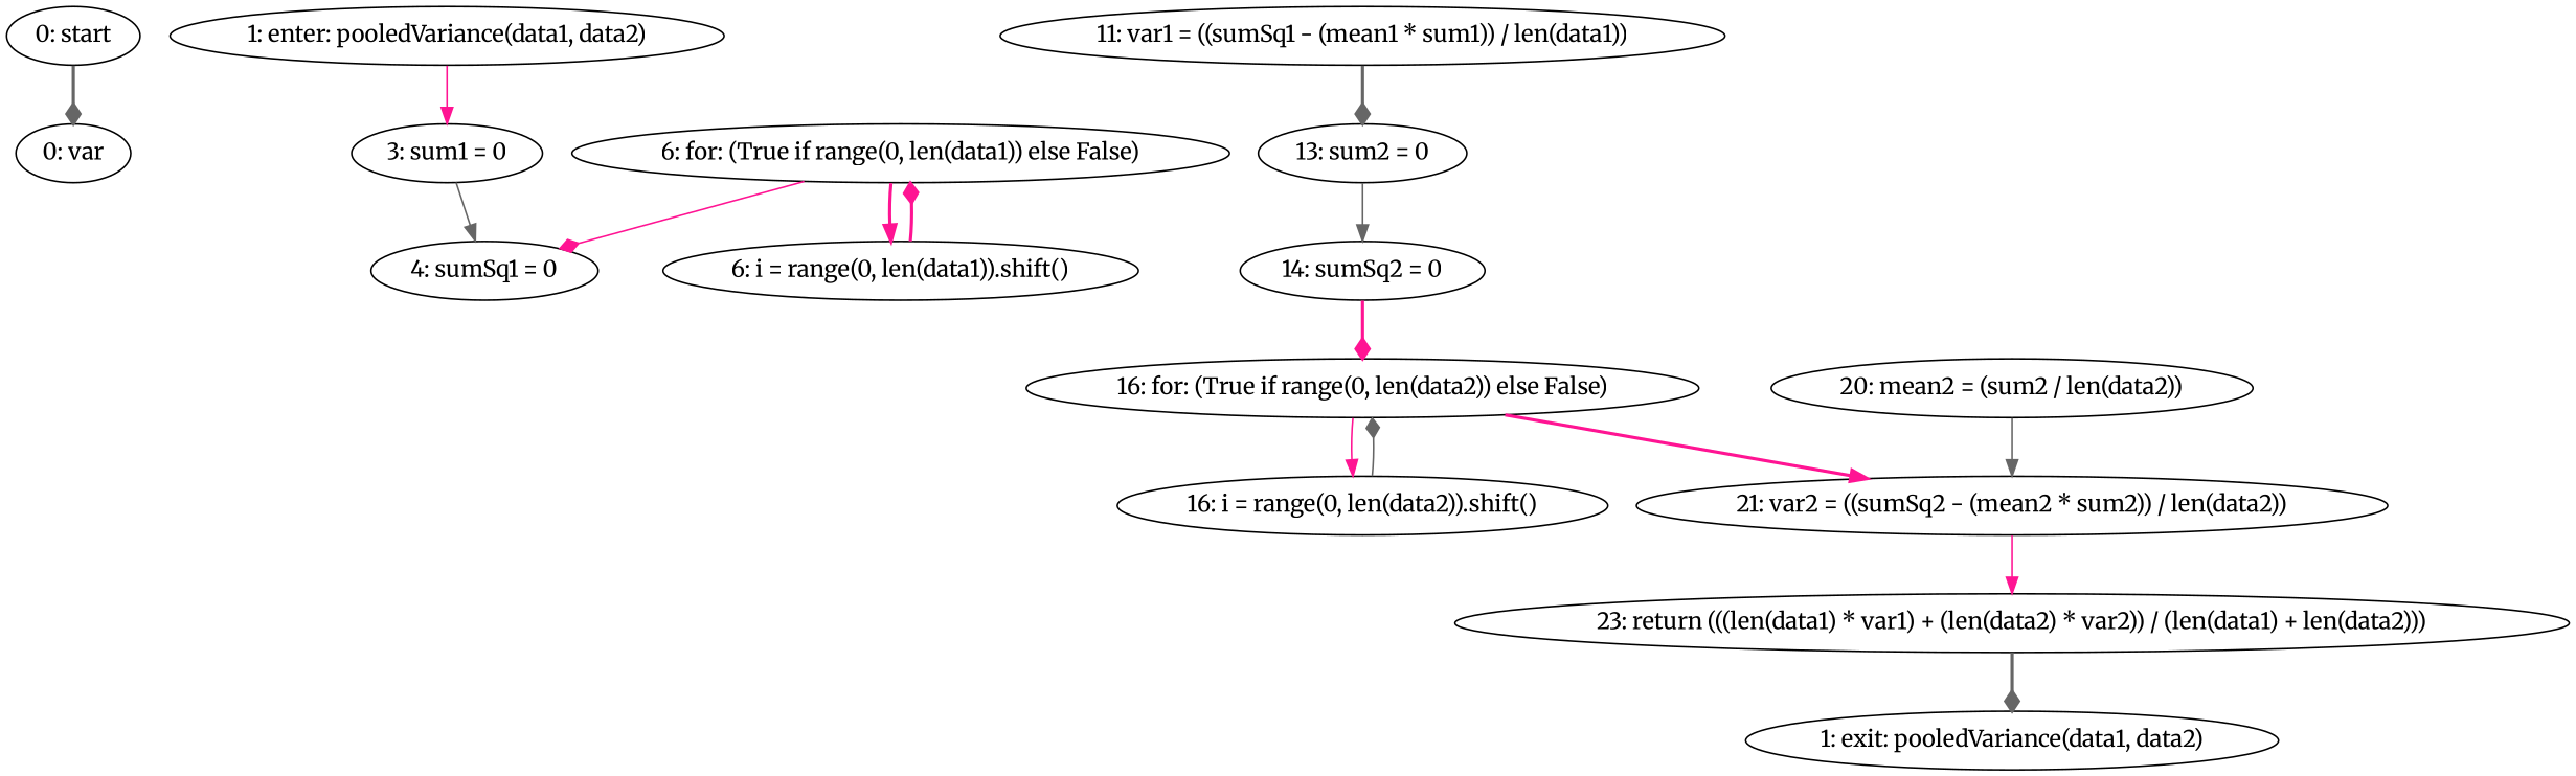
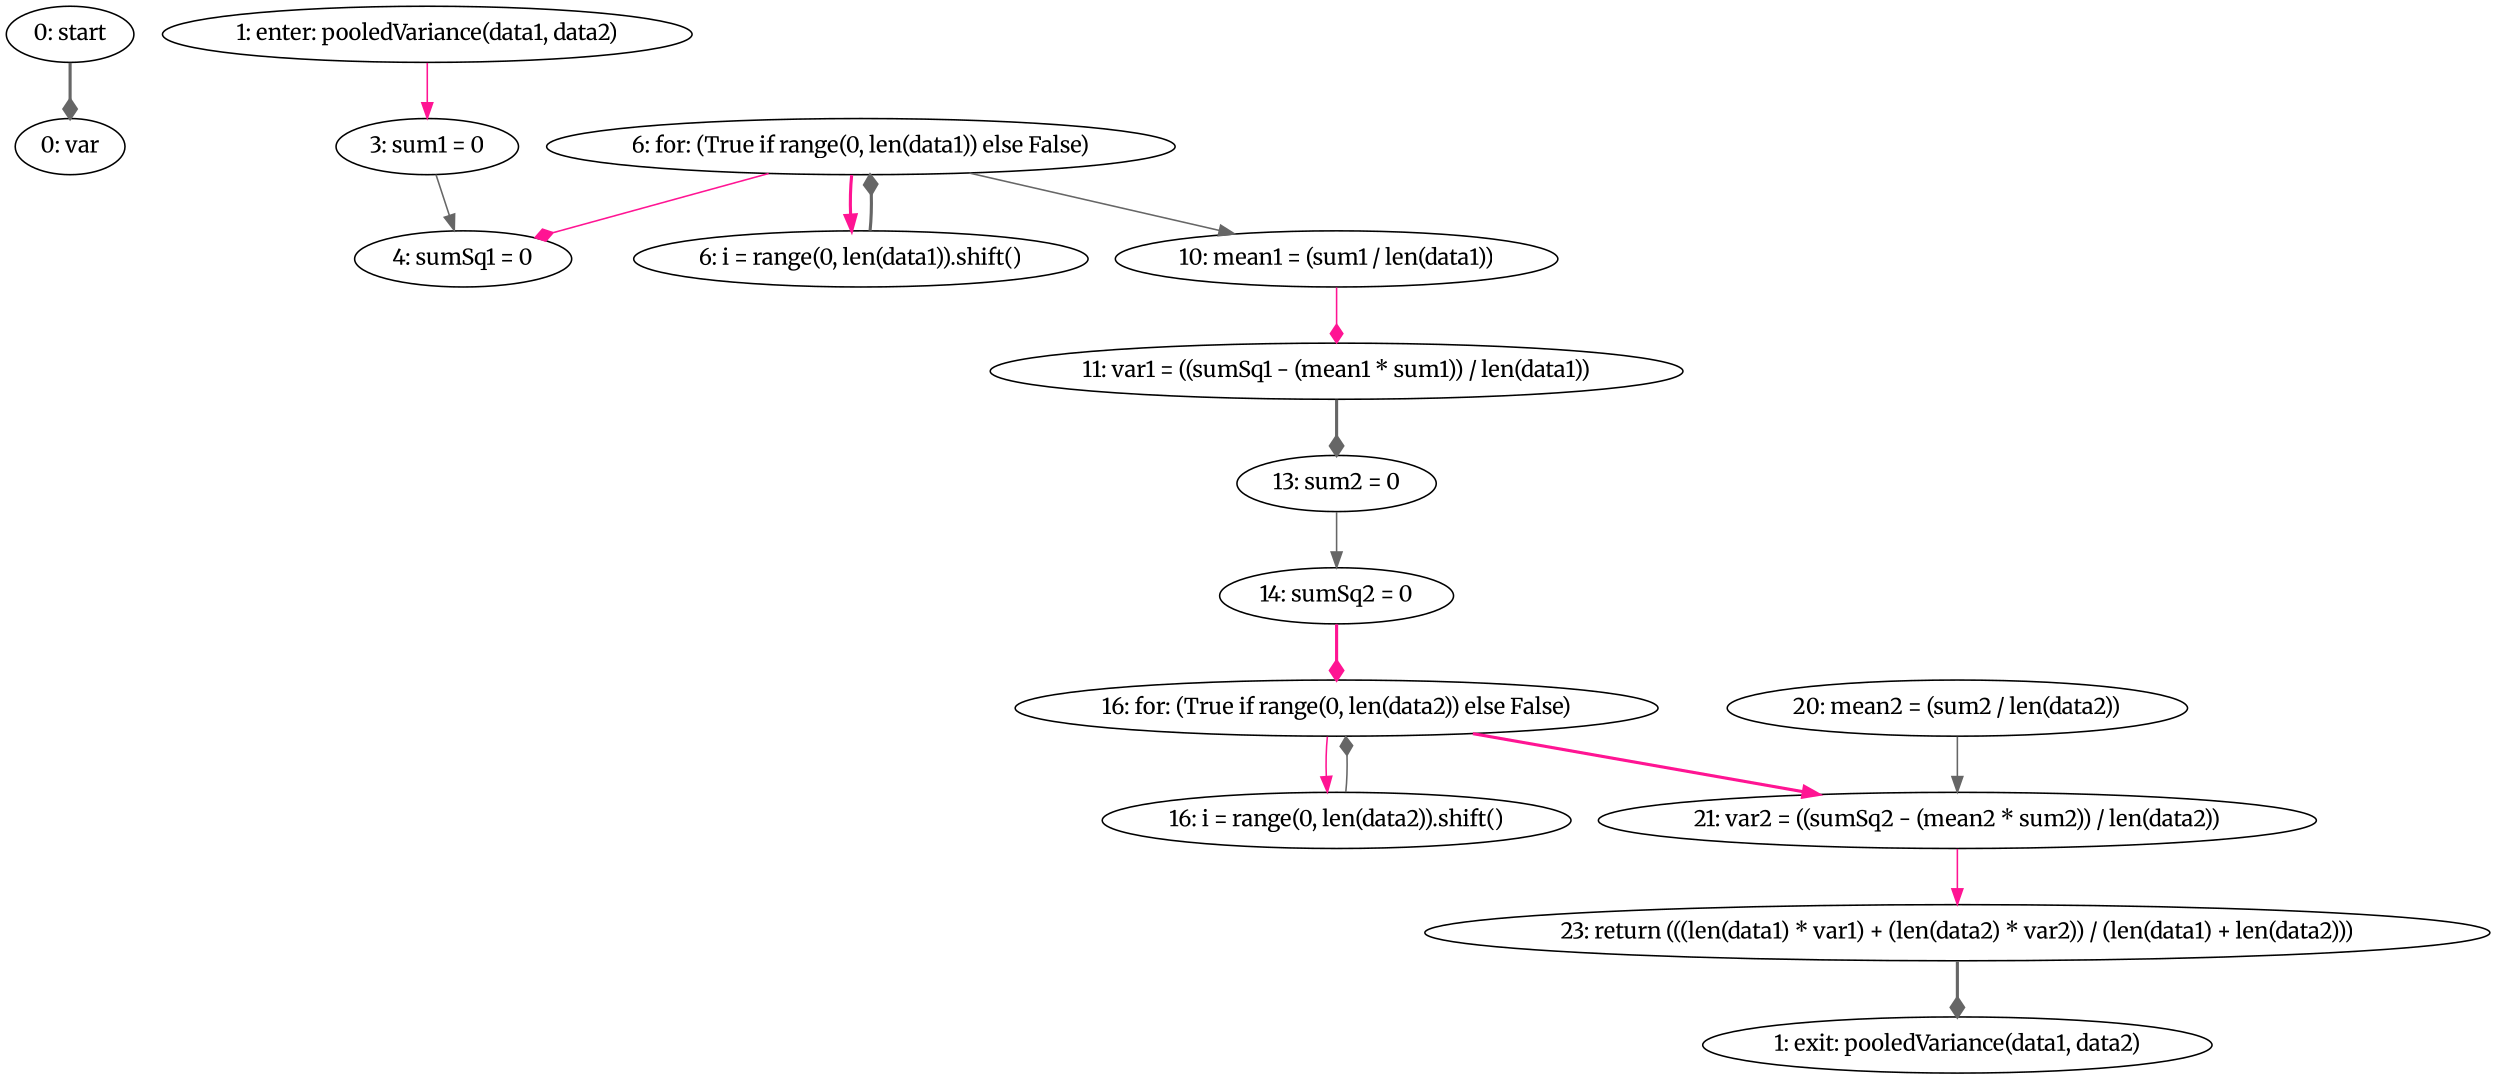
  strict digraph {
    fontname=Merriweather
    node [fontname=Merriweather]
    edge [arrowhead=normal color=deeppink fontname=Merriweather style=solid]
    n1 [label="0: start"]
    n2 [label="0: var"]
    n3 [label="1: enter: pooledVariance(data1, data2)"]
    n4 [label="3: sum1 = 0"]
    n5 [label="4: sumSq1 = 0"]
    n6 [label="6: for: (True if range(0, len(data1)) else False)"]
    n7 [label="6: i = range(0, len(data1)).shift()"]
+   n8 [label="10: mean1 = (sum1 / len(data1))"]
    n9 [label="1: exit: pooledVariance(data1, data2)"]
    n10 [label="23: return (((len(data1) * var1) + (len(data2) * var2)) / (len(data1) + len(data2)))"]
    n11 [label="11: var1 = ((sumSq1 - (mean1 * sum1)) / len(data1))"]
    n12 [label="13: sum2 = 0"]
    n13 [label="14: sumSq2 = 0"]
    n14 [label="16: for: (True if range(0, len(data2)) else False)"]
    n15 [label="16: i = range(0, len(data2)).shift()"]
    n16 [label="21: var2 = ((sumSq2 - (mean2 * sum2)) / len(data2))"]
    n17 [label="20: mean2 = (sum2 / len(data2))"]
    n1 -> n2 [arrowhead=diamond color=gray40 style=bold]
    n3 -> n4
    n4 -> n5 [color=gray40]
    n6 -> n5 [arrowhead=diamond]
    n6 -> n7 [style=bold]
-   n7 -> n6 [arrowhead=diamond style=bold]
+   n6 -> n8 [color=gray40]
+   n7 -> n6 [arrowhead=diamond color=gray40 style=bold]
+   n8 -> n11 [arrowhead=diamond]
    n10 -> n9 [arrowhead=diamond color=gray40 style=bold]
    n11 -> n12 [arrowhead=diamond color=gray40 style=bold]
    n12 -> n13 [color=gray40]
    n13 -> n14 [arrowhead=diamond style=bold]
    n14 -> n15
    n14 -> n16 [style=bold]
    n15 -> n14 [arrowhead=diamond color=gray40]
    n16 -> n10
    n17 -> n16 [color=gray40]
  }
